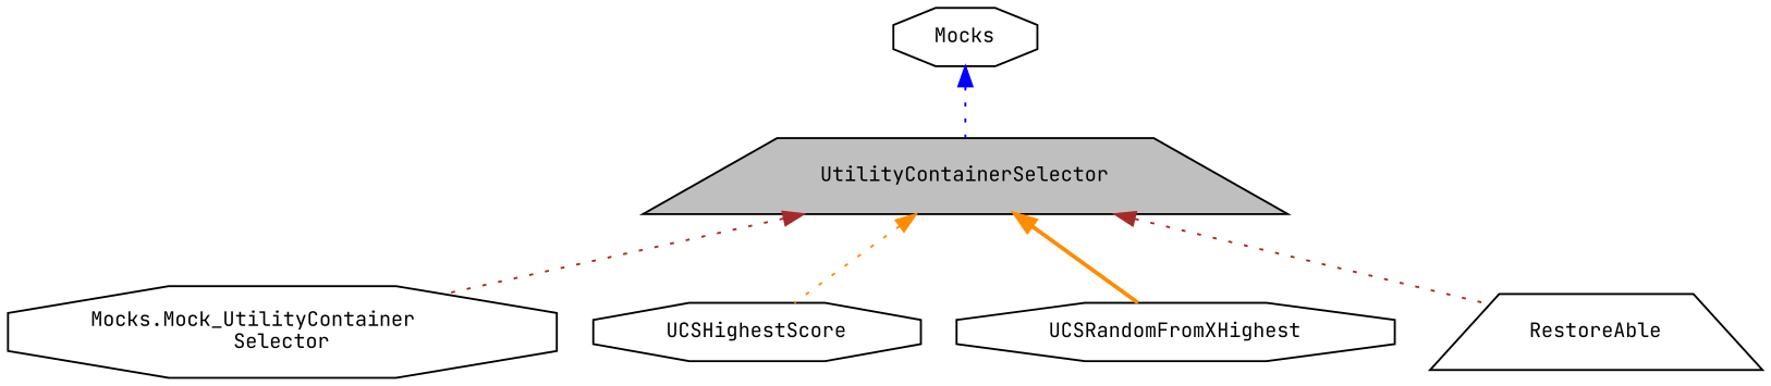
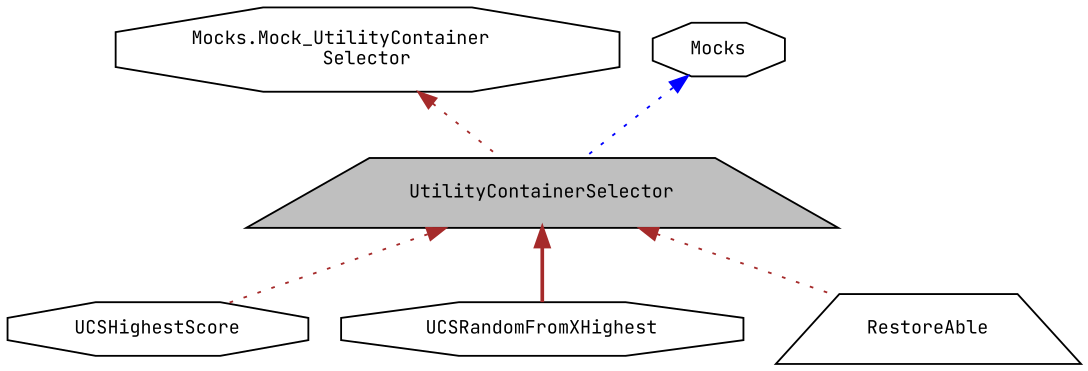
  digraph {
    fontname="JetBrains Mono"
    node [color=black fillcolor=white fontname="JetBrains Mono" fontsize=10 shape=octagon style=filled]
    edge [color=brown dir=back fontname="JetBrains Mono" fontsize=10 labelfontname=Helvetica labelfontsize=10 style=dotted]
    n1 [fillcolor=grey75 fontcolor=black height=0.2 label=UtilityContainerSelector shape=trapezium width=0.4]
    n2 [height=0.2 label="Mocks.Mock_UtilityContainer\lSelector" width=0.4]
    n3 [height=0.2 label=UCSHighestScore width=0.4]
    n4 [height=0.2 label=UCSRandomFromXHighest width=0.4]
    n5 [height=0.2 label=RestoreAble shape=trapezium width=0.4]
    n6 [height=0.2 label=Mocks width=0.4]
-   n1 -> n2
-   n1 -> n3 [color=darkorange]
-   n1 -> n4 [color=darkorange style=bold]
+   n2 -> n1
+   n1 -> n3
+   n1 -> n4 [style=bold]
    n1 -> n5
    n6 -> n1 [color=blue]
  }
